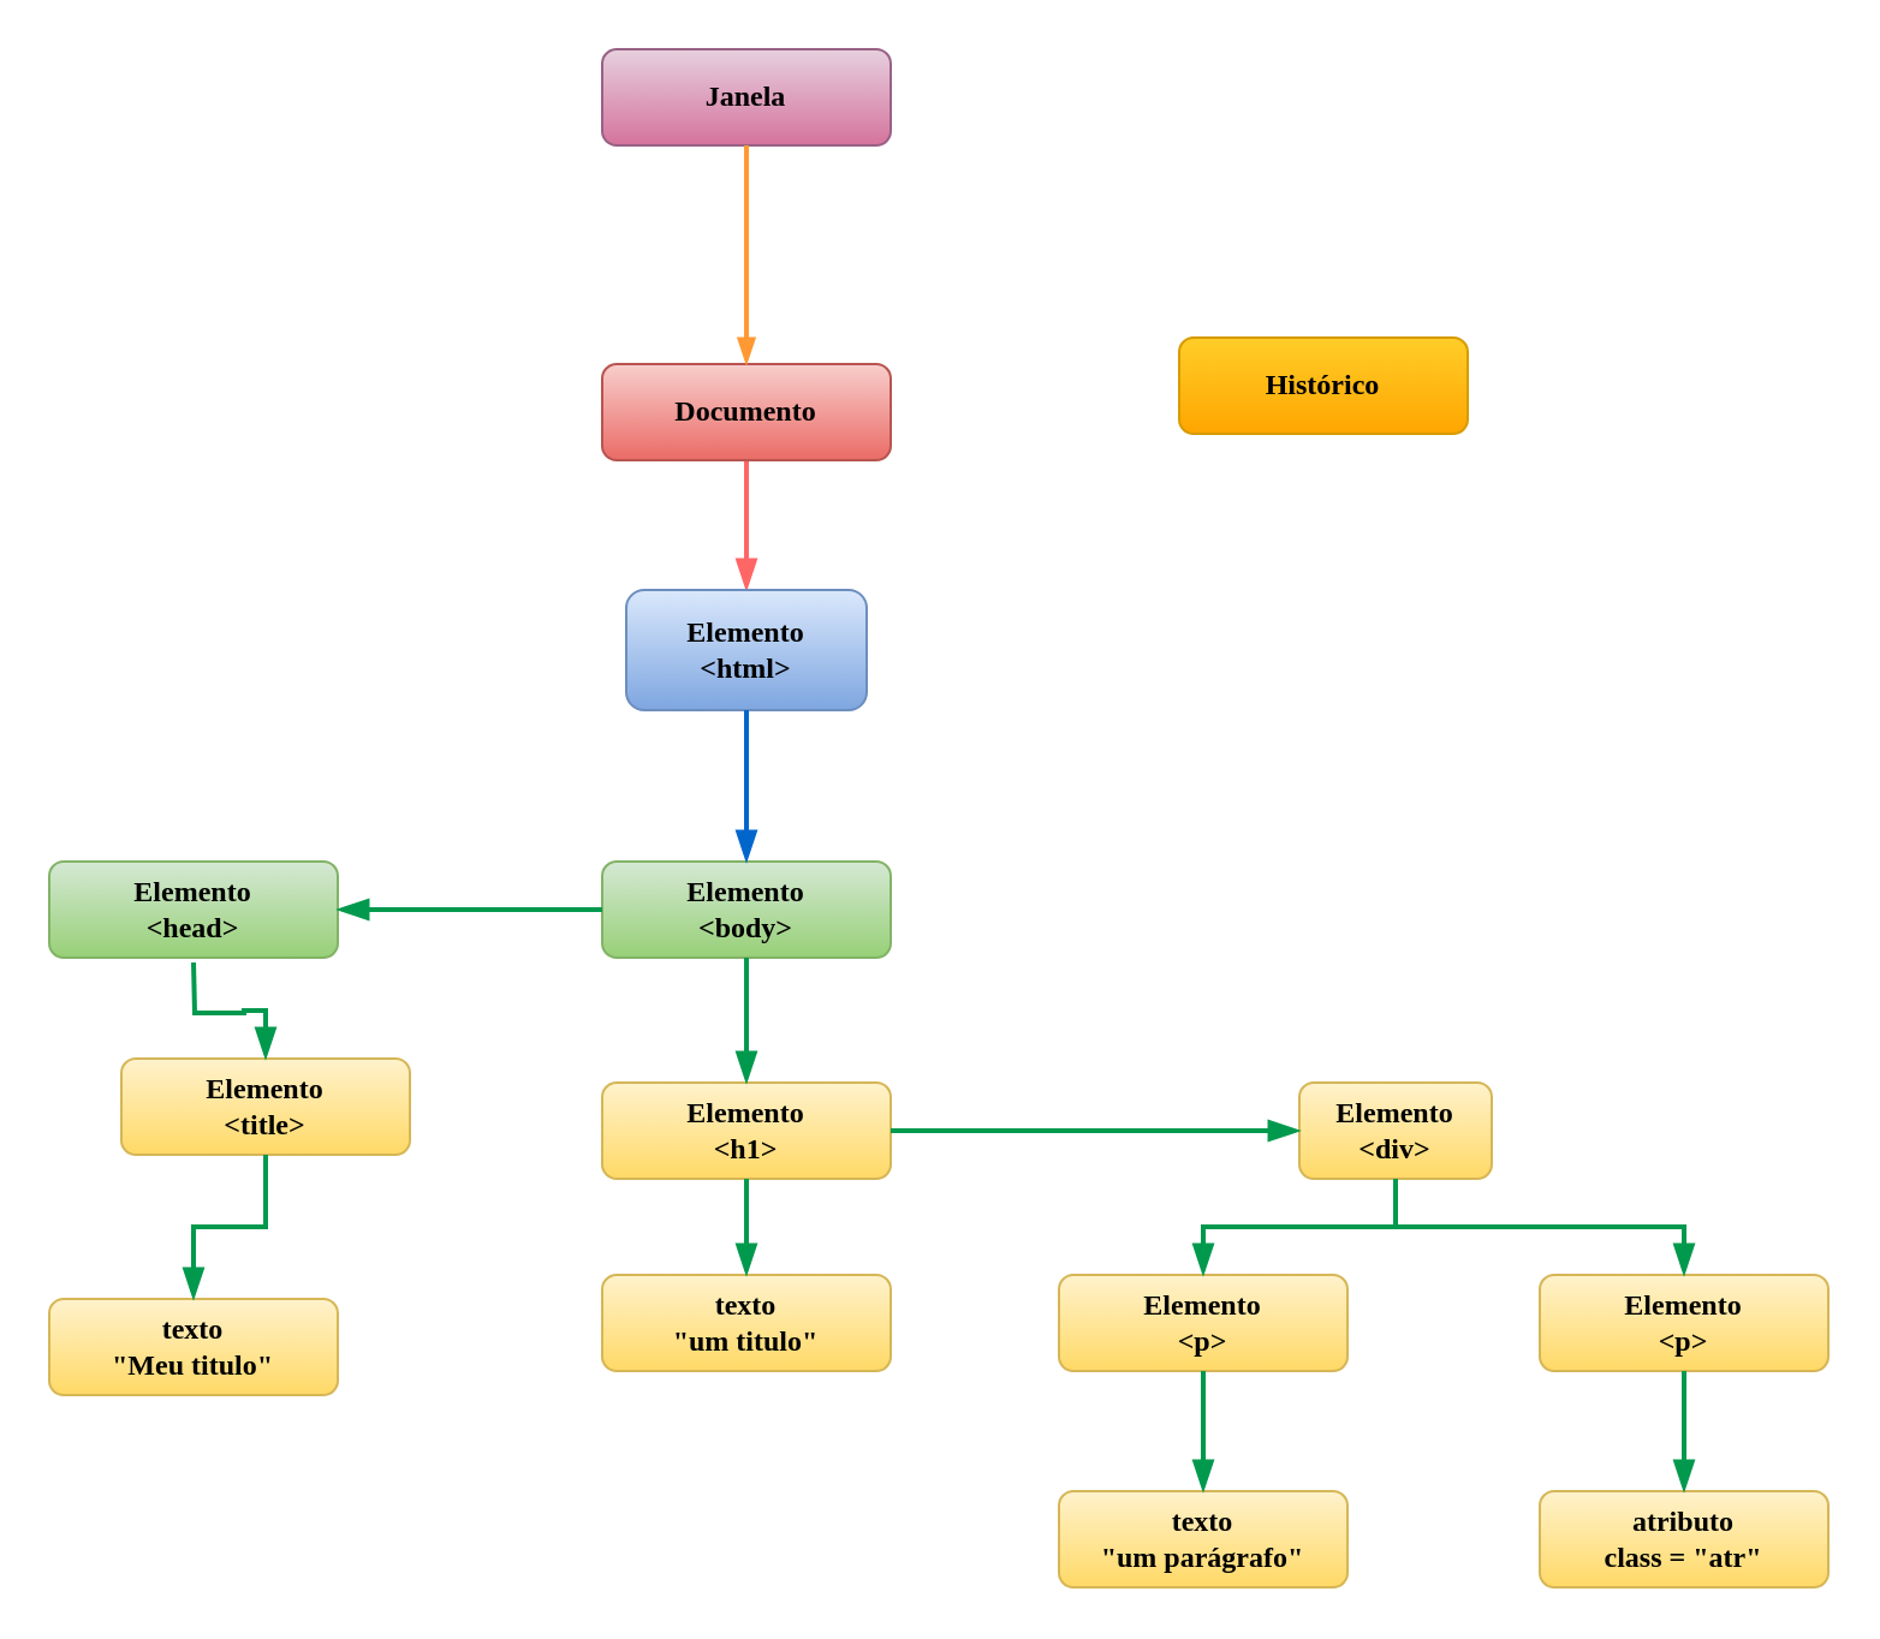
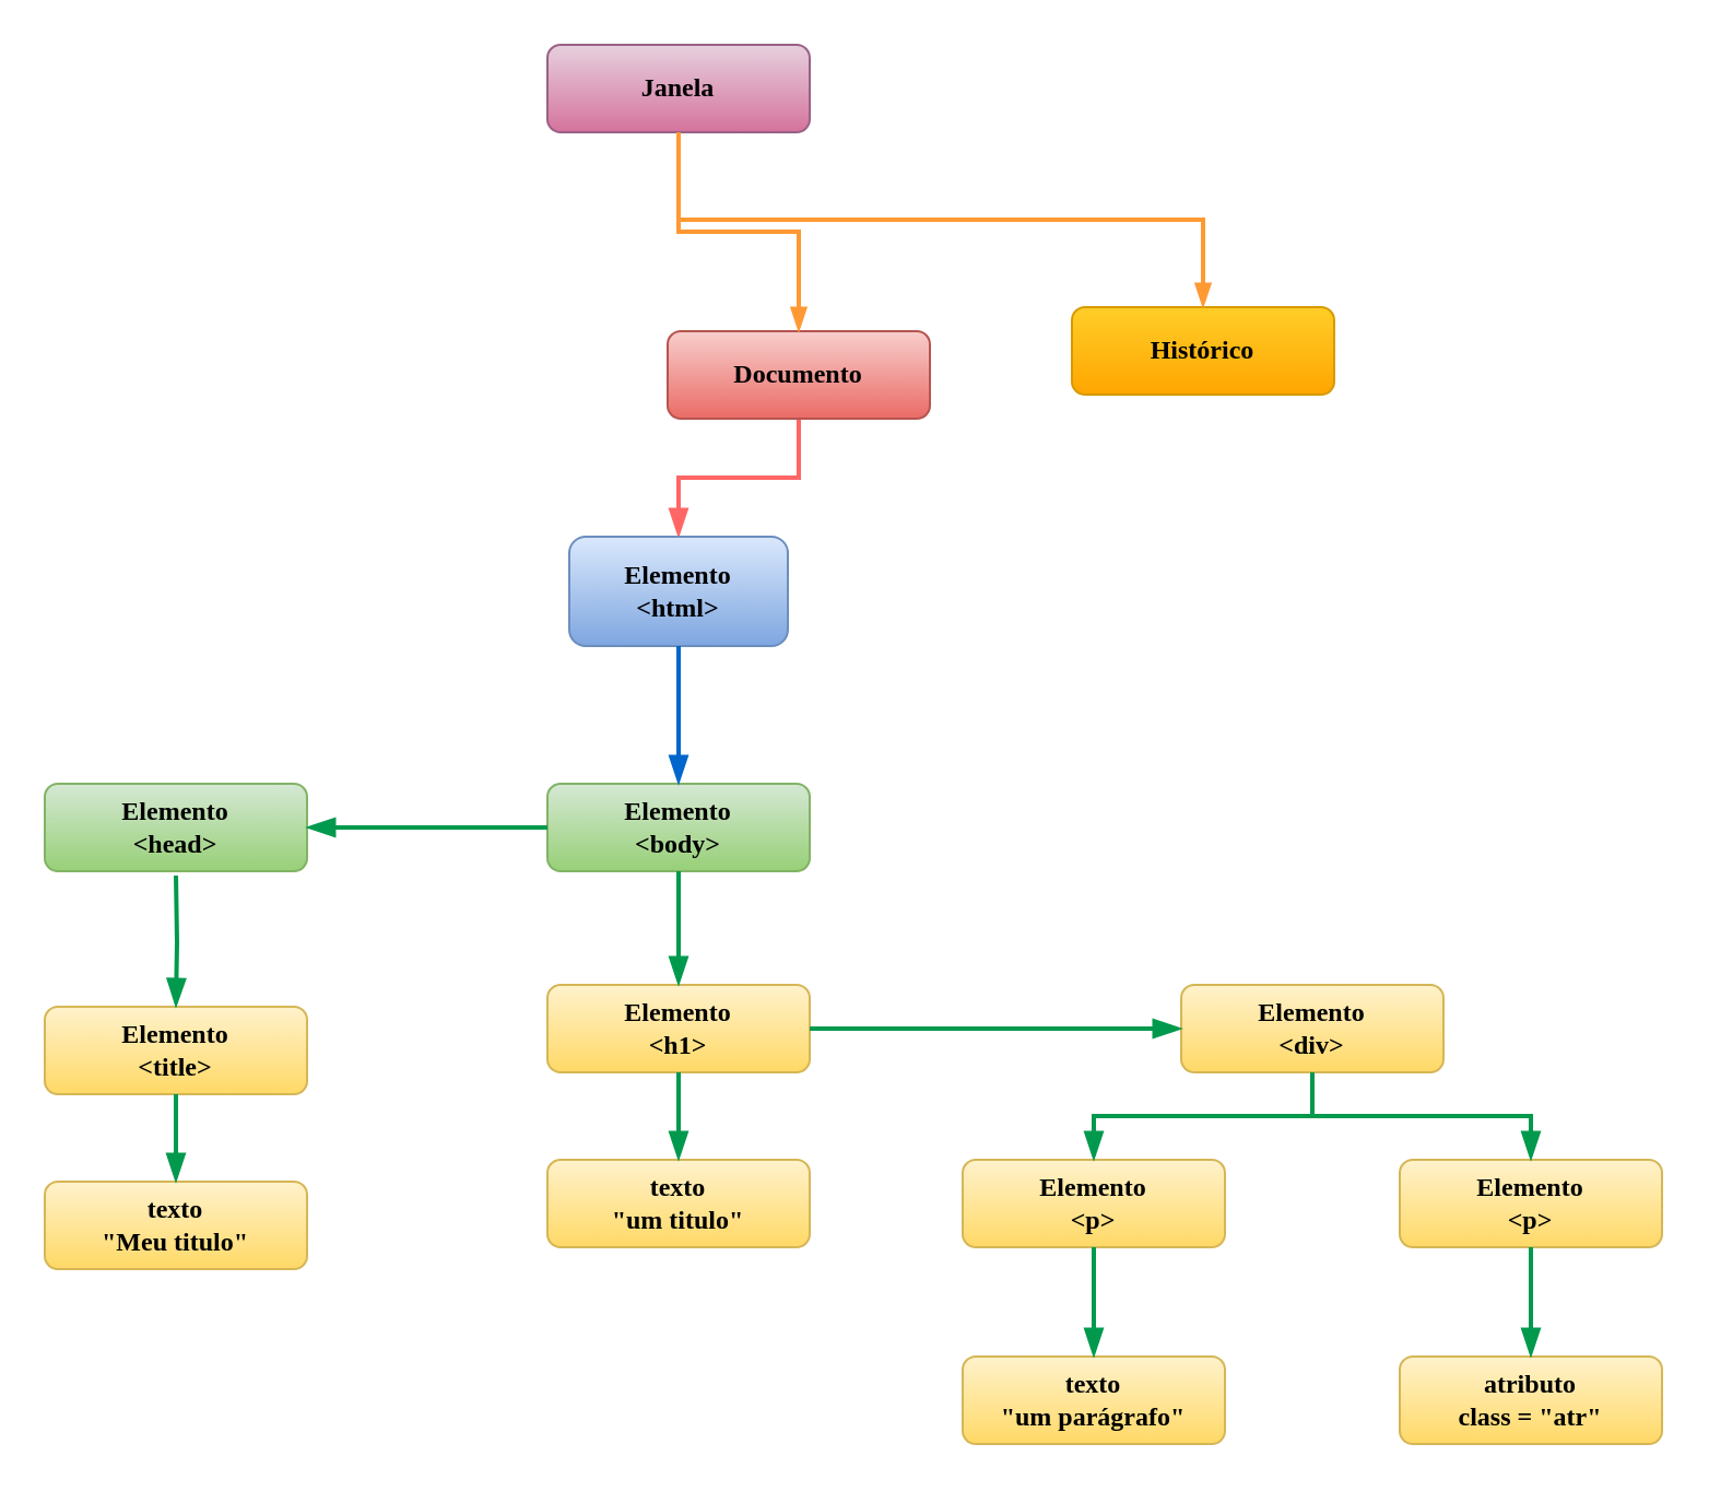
  <mxCell id="0" />
  <mxCell id="1" parent="0" />
  <mxCell id="2" value="&lt;b&gt;&lt;font face=&quot;Verdana&quot;&gt;Janela&lt;/font&gt;&lt;/b&gt;" style="rounded=1;whiteSpace=wrap;html=1;fontSize=12;glass=0;strokeWidth=1;shadow=0;fillColor=#e6d0de;strokeColor=#996185;gradientColor=#d5739d;" parent="1" vertex="1"><mxGeometry x="250" y="20" width="120" height="40" as="geometry" /></mxCell>
  <mxCell id="3" value="" style="rounded=0;html=1;jettySize=auto;orthogonalLoop=1;fontSize=11;endArrow=blockThin;endFill=1;endSize=8;strokeWidth=2;shadow=0;labelBackgroundColor=none;edgeStyle=orthogonalEdgeStyle;exitX=0.5;exitY=1;exitDx=0;exitDy=0;strokeColor=#FF6666;" parent="1" source="9" target="5" edge="1"><mxGeometry y="20" relative="1" as="geometry"><mxPoint as="offset" /></mxGeometry></mxCell>
  <mxCell id="4" value="&lt;b&gt;&lt;font face=&quot;Verdana&quot;&gt;Histórico&lt;/font&gt;&lt;/b&gt;" style="rounded=1;whiteSpace=wrap;html=1;fontSize=12;glass=0;strokeWidth=1;shadow=0;fillColor=#ffcd28;strokeColor=#d79b00;gradientColor=#ffa500;" parent="1" vertex="1"><mxGeometry x="490" y="140" width="120" height="40" as="geometry" /></mxCell>
  <mxCell id="5" value="&lt;div&gt;&lt;b&gt;&lt;font face=&quot;Verdana&quot;&gt;Elemento&lt;/font&gt;&lt;/b&gt;&lt;/div&gt;&lt;div&gt;&lt;b&gt;&lt;font face=&quot;Verdana&quot;&gt;&amp;lt;html&amp;gt;&lt;br&gt;&lt;/font&gt;&lt;/b&gt;&lt;/div&gt;" style="rounded=1;whiteSpace=wrap;html=1;fontSize=12;glass=0;strokeWidth=1;shadow=0;fillColor=#dae8fc;gradientColor=#7ea6e0;strokeColor=#6c8ebf;" parent="1" vertex="1"><mxGeometry x="260" y="245" width="100" height="50" as="geometry" /></mxCell>
  <mxCell id="6" value="&lt;div&gt;&lt;b&gt;&lt;font face=&quot;Verdana&quot;&gt;Elemento&lt;/font&gt;&lt;/b&gt;&lt;/div&gt;&lt;div&gt;&lt;b&gt;&lt;font face=&quot;Verdana&quot;&gt;&amp;lt;head&amp;gt;&lt;br&gt;&lt;/font&gt;&lt;/b&gt;&lt;/div&gt;" style="rounded=1;whiteSpace=wrap;html=1;fontSize=12;glass=0;strokeWidth=1;shadow=0;fillColor=#d5e8d4;gradientColor=#97d077;strokeColor=#82b366;" parent="1" vertex="1"><mxGeometry x="20" y="358" width="120" height="40" as="geometry" /></mxCell>
  <mxCell id="7" value="&lt;div&gt;&lt;b&gt;&lt;font face=&quot;Verdana&quot;&gt;Elemento&lt;/font&gt;&lt;/b&gt;&lt;/div&gt;&lt;div&gt;&lt;b&gt;&lt;font face=&quot;Verdana&quot;&gt;&amp;lt;body&amp;gt;&lt;br&gt;&lt;/font&gt;&lt;/b&gt;&lt;/div&gt;" style="rounded=1;whiteSpace=wrap;html=1;fontSize=12;glass=0;strokeWidth=1;shadow=0;fillColor=#d5e8d4;gradientColor=#97d077;strokeColor=#82b366;" parent="1" vertex="1"><mxGeometry x="250" y="358" width="120" height="40" as="geometry" /></mxCell>
- <mxCell id="9" value="&lt;b&gt;&lt;font face=&quot;Verdana&quot;&gt;Documento&lt;/font&gt;&lt;/b&gt;" style="rounded=1;whiteSpace=wrap;html=1;fontSize=12;glass=0;strokeWidth=1;shadow=0;fillColor=#f8cecc;gradientColor=#ea6b66;strokeColor=#b85450;" vertex="1" parent="1"><mxGeometry x="250" y="151" width="120" height="40" as="geometry" /></mxCell>
+ <mxCell id="8" value="" style="rounded=0;html=1;jettySize=auto;orthogonalLoop=1;fontSize=11;endArrow=blockThin;endFill=1;strokeWidth=2;shadow=0;labelBackgroundColor=none;edgeStyle=orthogonalEdgeStyle;exitX=0.5;exitY=1;exitDx=0;exitDy=0;entryX=0.5;entryY=0;entryDx=0;entryDy=0;fillColor=#f0a30a;strokeColor=#FF9933;" edge="1" parent="1" source="2" target="4"><mxGeometry relative="1" as="geometry"><mxPoint x="490" y="110" as="sourcePoint" /><mxPoint x="320" y="200" as="targetPoint" /></mxGeometry></mxCell>
+ <mxCell id="9" value="&lt;b&gt;&lt;font face=&quot;Verdana&quot;&gt;Documento&lt;/font&gt;&lt;/b&gt;" style="rounded=1;whiteSpace=wrap;html=1;fontSize=12;glass=0;strokeWidth=1;shadow=0;fillColor=#f8cecc;gradientColor=#ea6b66;strokeColor=#b85450;" vertex="1" parent="1"><mxGeometry x="305" y="151" width="120" height="40" as="geometry" /></mxCell>
  <mxCell id="10" value="" style="rounded=0;html=1;jettySize=auto;orthogonalLoop=1;fontSize=11;endArrow=blockThin;endFill=1;strokeWidth=2;shadow=0;labelBackgroundColor=none;edgeStyle=orthogonalEdgeStyle;entryX=0.5;entryY=0;entryDx=0;entryDy=0;exitX=0.5;exitY=1;exitDx=0;exitDy=0;fillColor=#fa6800;strokeColor=#FF9933;" edge="1" parent="1" source="2" target="9"><mxGeometry y="20" relative="1" as="geometry"><mxPoint as="offset" /><mxPoint x="70" y="190" as="sourcePoint" /><mxPoint x="150" y="280" as="targetPoint" /></mxGeometry></mxCell>
  <mxCell id="11" value="" style="rounded=0;html=1;jettySize=auto;orthogonalLoop=1;fontSize=11;endArrow=blockThin;endFill=1;endSize=8;strokeWidth=2;shadow=0;labelBackgroundColor=none;edgeStyle=orthogonalEdgeStyle;entryX=1;entryY=0.5;entryDx=0;entryDy=0;exitX=0;exitY=0.5;exitDx=0;exitDy=0;strokeColor=#00994D;" edge="1" parent="1" source="7" target="6"><mxGeometry x="-1" y="116" relative="1" as="geometry"><mxPoint x="50" y="-11" as="offset" /><mxPoint x="139.5" y="218" as="sourcePoint" /><mxPoint x="139.5" y="338" as="targetPoint" /></mxGeometry></mxCell>
  <mxCell id="12" value="" style="rounded=0;html=1;jettySize=auto;orthogonalLoop=1;fontSize=11;endArrow=blockThin;endFill=1;endSize=8;strokeWidth=2;shadow=0;labelBackgroundColor=none;edgeStyle=orthogonalEdgeStyle;entryX=0.5;entryY=0;entryDx=0;entryDy=0;exitX=0.5;exitY=1;exitDx=0;exitDy=0;strokeColor=#0066CC;" edge="1" parent="1" source="5" target="7"><mxGeometry x="-1" y="116" relative="1" as="geometry"><mxPoint x="50" y="-11" as="offset" /><mxPoint x="270" y="280" as="sourcePoint" /><mxPoint x="150" y="395" as="targetPoint" /></mxGeometry></mxCell>
- <mxCell id="13" value="&lt;div&gt;&lt;b&gt;&lt;font face=&quot;Verdana&quot;&gt;Elemento&lt;/font&gt;&lt;/b&gt;&lt;/div&gt;&lt;div&gt;&lt;b&gt;&lt;font face=&quot;Verdana&quot;&gt;&amp;lt;title&amp;gt;&lt;br&gt;&lt;/font&gt;&lt;/b&gt;&lt;/div&gt;" style="rounded=1;whiteSpace=wrap;html=1;fontSize=12;glass=0;strokeWidth=1;shadow=0;fillColor=#fff2cc;gradientColor=#ffd966;strokeColor=#d6b656;" vertex="1" parent="1"><mxGeometry x="50" y="440" width="120" height="40" as="geometry" /></mxCell>
+ <mxCell id="13" value="&lt;div&gt;&lt;b&gt;&lt;font face=&quot;Verdana&quot;&gt;Elemento&lt;/font&gt;&lt;/b&gt;&lt;/div&gt;&lt;div&gt;&lt;b&gt;&lt;font face=&quot;Verdana&quot;&gt;&amp;lt;title&amp;gt;&lt;br&gt;&lt;/font&gt;&lt;/b&gt;&lt;/div&gt;" style="rounded=1;whiteSpace=wrap;html=1;fontSize=12;glass=0;strokeWidth=1;shadow=0;fillColor=#fff2cc;gradientColor=#ffd966;strokeColor=#d6b656;" vertex="1" parent="1"><mxGeometry x="20" y="460" width="120" height="40" as="geometry" /></mxCell>
  <mxCell id="14" value="&lt;div&gt;&lt;b&gt;&lt;font face=&quot;Verdana&quot;&gt;texto&lt;/font&gt;&lt;/b&gt;&lt;/div&gt;&lt;div&gt;&lt;b&gt;&lt;font face=&quot;Verdana&quot;&gt;&quot;Meu titulo&quot;&lt;br&gt;&lt;/font&gt;&lt;/b&gt;&lt;/div&gt;" style="rounded=1;whiteSpace=wrap;html=1;fontSize=12;glass=0;strokeWidth=1;shadow=0;fillColor=#fff2cc;gradientColor=#ffd966;strokeColor=#d6b656;" vertex="1" parent="1"><mxGeometry x="20" y="540" width="120" height="40" as="geometry" /></mxCell>
  <mxCell id="15" value="&lt;div&gt;&lt;b&gt;&lt;font face=&quot;Verdana&quot;&gt;Elemento&lt;/font&gt;&lt;/b&gt;&lt;/div&gt;&lt;div&gt;&lt;b&gt;&lt;font face=&quot;Verdana&quot;&gt;&amp;lt;h1&amp;gt;&lt;br&gt;&lt;/font&gt;&lt;/b&gt;&lt;/div&gt;" style="rounded=1;whiteSpace=wrap;html=1;fontSize=12;glass=0;strokeWidth=1;shadow=0;fillColor=#fff2cc;gradientColor=#ffd966;strokeColor=#d6b656;" vertex="1" parent="1"><mxGeometry x="250" y="450" width="120" height="40" as="geometry" /></mxCell>
  <mxCell id="16" value="&lt;div&gt;&lt;b&gt;&lt;font face=&quot;Verdana&quot;&gt;texto&lt;/font&gt;&lt;/b&gt;&lt;/div&gt;&lt;div&gt;&lt;b&gt;&lt;font face=&quot;Verdana&quot;&gt;&quot;um titulo&quot;&lt;br&gt;&lt;/font&gt;&lt;/b&gt;&lt;/div&gt;" style="rounded=1;whiteSpace=wrap;html=1;fontSize=12;glass=0;strokeWidth=1;shadow=0;fillColor=#fff2cc;gradientColor=#ffd966;strokeColor=#d6b656;" vertex="1" parent="1"><mxGeometry x="250" y="530" width="120" height="40" as="geometry" /></mxCell>
- <mxCell id="17" value="&lt;div&gt;&lt;b&gt;&lt;font face=&quot;Verdana&quot;&gt;Elemento&lt;/font&gt;&lt;/b&gt;&lt;/div&gt;&lt;div&gt;&lt;b&gt;&lt;font face=&quot;Verdana&quot;&gt;&amp;lt;div&amp;gt;&lt;br&gt;&lt;/font&gt;&lt;/b&gt;&lt;/div&gt;" style="rounded=1;whiteSpace=wrap;html=1;fontSize=12;glass=0;strokeWidth=1;shadow=0;fillColor=#fff2cc;gradientColor=#ffd966;strokeColor=#d6b656;" vertex="1" parent="1"><mxGeometry x="540" y="450" width="80" height="40" as="geometry" /></mxCell>
+ <mxCell id="17" value="&lt;div&gt;&lt;b&gt;&lt;font face=&quot;Verdana&quot;&gt;Elemento&lt;/font&gt;&lt;/b&gt;&lt;/div&gt;&lt;div&gt;&lt;b&gt;&lt;font face=&quot;Verdana&quot;&gt;&amp;lt;div&amp;gt;&lt;br&gt;&lt;/font&gt;&lt;/b&gt;&lt;/div&gt;" style="rounded=1;whiteSpace=wrap;html=1;fontSize=12;glass=0;strokeWidth=1;shadow=0;fillColor=#fff2cc;gradientColor=#ffd966;strokeColor=#d6b656;" vertex="1" parent="1"><mxGeometry x="540" y="450" width="120" height="40" as="geometry" /></mxCell>
  <mxCell id="18" value="&lt;div&gt;&lt;b&gt;&lt;font face=&quot;Verdana&quot;&gt;texto&lt;/font&gt;&lt;/b&gt;&lt;/div&gt;&lt;div&gt;&lt;b&gt;&lt;font face=&quot;Verdana&quot;&gt;&quot;um parágrafo&quot;&lt;br&gt;&lt;/font&gt;&lt;/b&gt;&lt;/div&gt;" style="rounded=1;whiteSpace=wrap;html=1;fontSize=12;glass=0;strokeWidth=1;shadow=0;fillColor=#fff2cc;gradientColor=#ffd966;strokeColor=#d6b656;" vertex="1" parent="1"><mxGeometry x="440" y="620" width="120" height="40" as="geometry" /></mxCell>
  <mxCell id="19" value="&lt;div&gt;&lt;b&gt;&lt;font face=&quot;Verdana&quot;&gt;Elemento&lt;/font&gt;&lt;/b&gt;&lt;/div&gt;&lt;div&gt;&lt;b&gt;&lt;font face=&quot;Verdana&quot;&gt;&amp;lt;p&amp;gt;&lt;br&gt;&lt;/font&gt;&lt;/b&gt;&lt;/div&gt;" style="rounded=1;whiteSpace=wrap;html=1;fontSize=12;glass=0;strokeWidth=1;shadow=0;fillColor=#fff2cc;gradientColor=#ffd966;strokeColor=#d6b656;" vertex="1" parent="1"><mxGeometry x="440" y="530" width="120" height="40" as="geometry" /></mxCell>
  <mxCell id="20" value="&lt;div&gt;&lt;b&gt;&lt;font face=&quot;Verdana&quot;&gt;Elemento&lt;/font&gt;&lt;/b&gt;&lt;/div&gt;&lt;div&gt;&lt;b&gt;&lt;font face=&quot;Verdana&quot;&gt;&amp;lt;p&amp;gt;&lt;br&gt;&lt;/font&gt;&lt;/b&gt;&lt;/div&gt;" style="rounded=1;whiteSpace=wrap;html=1;fontSize=12;glass=0;strokeWidth=1;shadow=0;fillColor=#fff2cc;gradientColor=#ffd966;strokeColor=#d6b656;" vertex="1" parent="1"><mxGeometry x="640" y="530" width="120" height="40" as="geometry" /></mxCell>
  <mxCell id="21" value="&lt;div&gt;&lt;b&gt;&lt;font face=&quot;Verdana&quot;&gt;atributo&lt;/font&gt;&lt;/b&gt;&lt;/div&gt;&lt;div&gt;&lt;b&gt;&lt;font face=&quot;Verdana&quot;&gt;class = &quot;atr&quot;&lt;br&gt;&lt;/font&gt;&lt;/b&gt;&lt;/div&gt;" style="rounded=1;whiteSpace=wrap;html=1;fontSize=12;glass=0;strokeWidth=1;shadow=0;fillColor=#fff2cc;gradientColor=#ffd966;strokeColor=#d6b656;" vertex="1" parent="1"><mxGeometry x="640" y="620" width="120" height="40" as="geometry" /></mxCell>
  <mxCell id="22" value="" style="rounded=0;html=1;jettySize=auto;orthogonalLoop=1;fontSize=11;endArrow=blockThin;endFill=1;endSize=8;strokeWidth=2;shadow=0;labelBackgroundColor=none;edgeStyle=orthogonalEdgeStyle;entryX=0.5;entryY=0;entryDx=0;entryDy=0;exitX=0.5;exitY=1;exitDx=0;exitDy=0;strokeColor=#00994D;" edge="1" parent="1" source="7" target="15"><mxGeometry x="-1" y="116" relative="1" as="geometry"><mxPoint x="50" y="-11" as="offset" /><mxPoint x="320" y="305" as="sourcePoint" /><mxPoint x="320" y="368" as="targetPoint" /></mxGeometry></mxCell>
  <mxCell id="23" value="" style="rounded=0;html=1;jettySize=auto;orthogonalLoop=1;fontSize=11;endArrow=blockThin;endFill=1;endSize=8;strokeWidth=2;shadow=0;labelBackgroundColor=none;edgeStyle=orthogonalEdgeStyle;entryX=0.5;entryY=0;entryDx=0;entryDy=0;strokeColor=#00994D;" edge="1" parent="1" target="13"><mxGeometry x="-1" y="116" relative="1" as="geometry"><mxPoint x="50" y="-11" as="offset" /><mxPoint x="80" y="400" as="sourcePoint" /><mxPoint x="150" y="388" as="targetPoint" /></mxGeometry></mxCell>
  <mxCell id="24" value="" style="rounded=0;html=1;jettySize=auto;orthogonalLoop=1;fontSize=11;endArrow=blockThin;endFill=1;endSize=8;strokeWidth=2;shadow=0;labelBackgroundColor=none;edgeStyle=orthogonalEdgeStyle;entryX=0.5;entryY=0;entryDx=0;entryDy=0;strokeColor=#00994D;exitX=0.5;exitY=1;exitDx=0;exitDy=0;" edge="1" parent="1" source="13" target="14"><mxGeometry x="-1" y="116" relative="1" as="geometry"><mxPoint x="50" y="-11" as="offset" /><mxPoint x="130" y="420" as="sourcePoint" /><mxPoint x="90" y="470" as="targetPoint" /></mxGeometry></mxCell>
  <mxCell id="25" value="" style="rounded=0;html=1;jettySize=auto;orthogonalLoop=1;fontSize=11;endArrow=blockThin;endFill=1;endSize=8;strokeWidth=2;shadow=0;labelBackgroundColor=none;edgeStyle=orthogonalEdgeStyle;entryX=0.5;entryY=0;entryDx=0;entryDy=0;exitX=0.5;exitY=1;exitDx=0;exitDy=0;strokeColor=#00994D;" edge="1" parent="1" source="15" target="16"><mxGeometry x="-1" y="116" relative="1" as="geometry"><mxPoint x="50" y="-11" as="offset" /><mxPoint x="320" y="408" as="sourcePoint" /><mxPoint x="320" y="460" as="targetPoint" /></mxGeometry></mxCell>
  <mxCell id="26" value="" style="rounded=0;html=1;jettySize=auto;orthogonalLoop=1;fontSize=11;endArrow=blockThin;endFill=1;endSize=8;strokeWidth=2;shadow=0;labelBackgroundColor=none;edgeStyle=orthogonalEdgeStyle;entryX=0;entryY=0.5;entryDx=0;entryDy=0;strokeColor=#00994D;exitX=1;exitY=0.5;exitDx=0;exitDy=0;" edge="1" parent="1" source="15" target="17"><mxGeometry x="-1" y="116" relative="1" as="geometry"><mxPoint x="50" y="-11" as="offset" /><mxPoint x="90" y="410" as="sourcePoint" /><mxPoint x="90" y="470" as="targetPoint" /></mxGeometry></mxCell>
  <mxCell id="27" value="" style="rounded=0;html=1;jettySize=auto;orthogonalLoop=1;fontSize=11;endArrow=blockThin;endFill=1;endSize=8;strokeWidth=2;shadow=0;labelBackgroundColor=none;edgeStyle=orthogonalEdgeStyle;entryX=0.5;entryY=0;entryDx=0;entryDy=0;strokeColor=#00994D;exitX=0.5;exitY=1;exitDx=0;exitDy=0;" edge="1" parent="1" source="19" target="18"><mxGeometry x="-1" y="116" relative="1" as="geometry"><mxPoint x="50" y="-11" as="offset" /><mxPoint x="380" y="480" as="sourcePoint" /><mxPoint x="470" y="480" as="targetPoint" /></mxGeometry></mxCell>
  <mxCell id="28" value="" style="rounded=0;html=1;jettySize=auto;orthogonalLoop=1;fontSize=11;endArrow=blockThin;endFill=1;endSize=8;strokeWidth=2;shadow=0;labelBackgroundColor=none;edgeStyle=orthogonalEdgeStyle;entryX=0.5;entryY=0;entryDx=0;entryDy=0;strokeColor=#00994D;exitX=0.5;exitY=1;exitDx=0;exitDy=0;" edge="1" parent="1" source="17" target="19"><mxGeometry x="-1" y="116" relative="1" as="geometry"><mxPoint x="50" y="-11" as="offset" /><mxPoint x="510" y="580" as="sourcePoint" /><mxPoint x="510" y="630" as="targetPoint" /></mxGeometry></mxCell>
  <mxCell id="29" value="" style="rounded=0;html=1;jettySize=auto;orthogonalLoop=1;fontSize=11;endArrow=blockThin;endFill=1;endSize=8;strokeWidth=2;shadow=0;labelBackgroundColor=none;edgeStyle=orthogonalEdgeStyle;entryX=0.5;entryY=0;entryDx=0;entryDy=0;strokeColor=#00994D;exitX=0.5;exitY=1;exitDx=0;exitDy=0;" edge="1" parent="1" source="17" target="20"><mxGeometry x="-1" y="116" relative="1" as="geometry"><mxPoint x="50" y="-11" as="offset" /><mxPoint x="690" y="318" as="sourcePoint" /><mxPoint x="590" y="358" as="targetPoint" /></mxGeometry></mxCell>
  <mxCell id="30" value="" style="rounded=0;html=1;jettySize=auto;orthogonalLoop=1;fontSize=11;endArrow=blockThin;endFill=1;endSize=8;strokeWidth=2;shadow=0;labelBackgroundColor=none;edgeStyle=orthogonalEdgeStyle;entryX=0.5;entryY=0;entryDx=0;entryDy=0;strokeColor=#00994D;exitX=0.5;exitY=1;exitDx=0;exitDy=0;" edge="1" parent="1" source="20" target="21"><mxGeometry x="-1" y="116" relative="1" as="geometry"><mxPoint x="50" y="-11" as="offset" /><mxPoint x="510" y="580" as="sourcePoint" /><mxPoint x="510" y="630" as="targetPoint" /></mxGeometry></mxCell>
